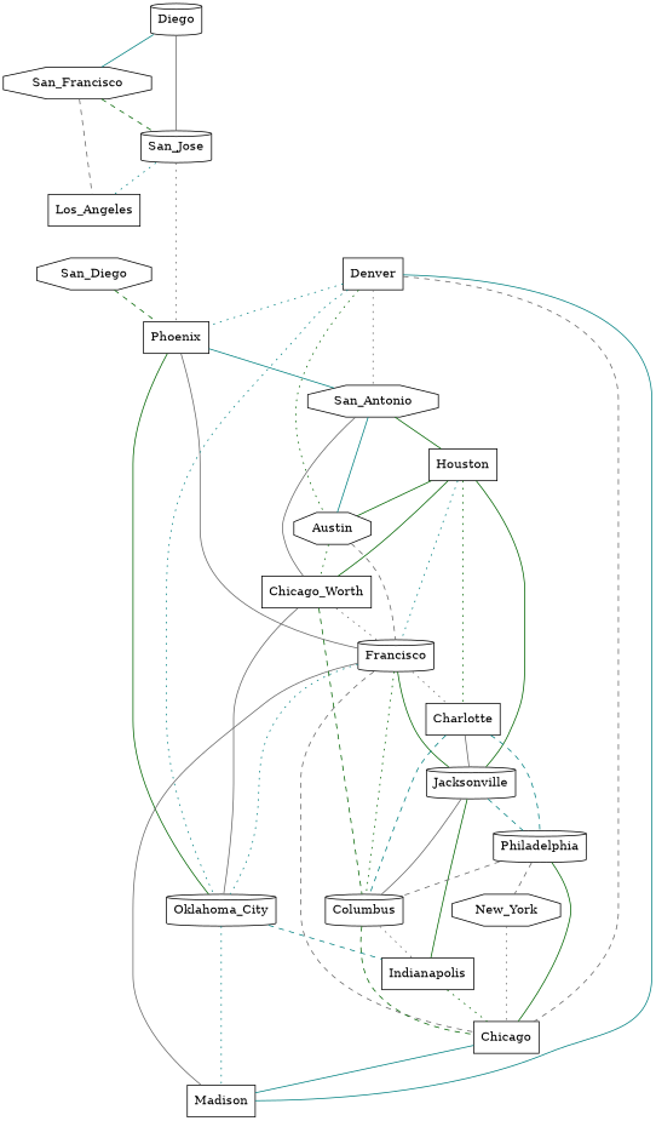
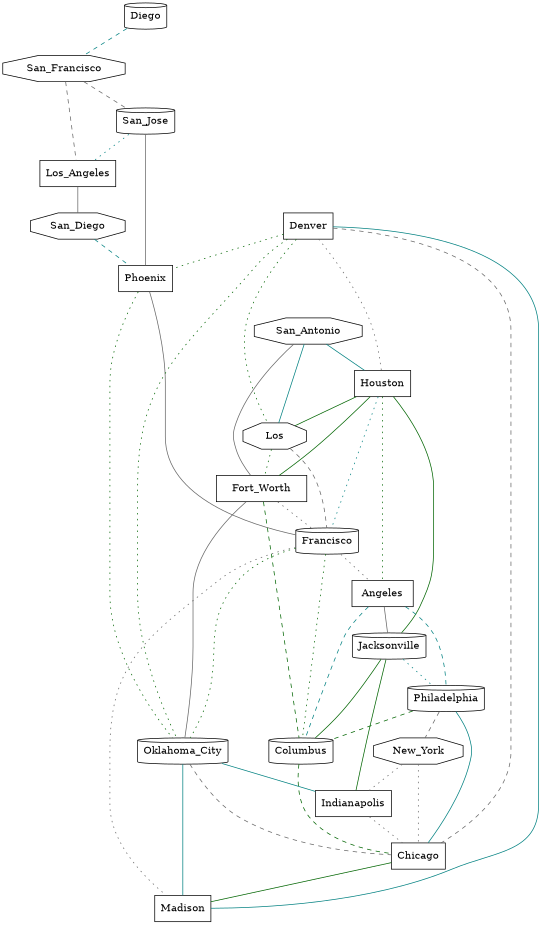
  graph {
    node [shape=box]
    edge [color=gray40 style=solid weight=336]
    n1 [label=Diego shape=cylinder]
    San_Francisco [shape=octagon]
    San_Jose [shape=cylinder]
    Los_Angeles
    Phoenix
    San_Diego [shape=octagon]
    Oklahoma_City [shape=cylinder]
    San_Antonio [shape=octagon]
    n9 [label=Francisco shape=cylinder]
    Denver
    Madison
    Chicago
-   Austin [shape=octagon]
+   Austin [shape=octagon label=Los]
    Indianapolis
-   Fort_Worth [label=Chicago_Worth]
+   Fort_Worth
    Houston
    Jacksonville [shape=cylinder]
-   Charlotte
+   Charlotte [label=Angeles]
    Columbus [shape=cylinder]
    Philadelphia [shape=cylinder]
    New_York [shape=octagon]
-   n1 -- San_Francisco [color=teal weight=752]
-   n1 -- San_Jose [weight=782]
-   San_Francisco -- San_Jose [color=darkgreen style=dashed weight=67]
+   n1 -- San_Francisco [color=teal style=dashed weight=752]
+   San_Francisco -- San_Jose [style=dashed weight=67]
    San_Francisco -- Los_Angeles [style=dashed weight=371]
    San_Jose -- Los_Angeles [color=teal style=dotted]
-   San_Jose -- Phoenix [style=dotted weight=691]
-   Phoenix -- Oklahoma_City [color=darkgreen weight=871]
-   Phoenix -- San_Antonio [color=teal weight=852]
+   San_Jose -- Phoenix [weight=691]
+   Los_Angeles -- San_Diego [weight=137]
+   Phoenix -- Oklahoma_City [color=darkgreen style=dotted weight=871]
    Phoenix -- n9 [weight=924]
-   San_Diego -- Phoenix [color=darkgreen style=dashed weight=332]
-   Oklahoma_City -- Madison [color=teal style=dotted weight=762]
-   n9 -- Chicago [style=dashed weight=759]
-   Oklahoma_City -- Indianapolis [color=teal style=dashed weight=667]
+   San_Diego -- Phoenix [color=teal style=dashed weight=332]
+   Oklahoma_City -- Madison [color=teal weight=762]
+   Oklahoma_City -- Chicago [style=dashed weight=759]
+   Oklahoma_City -- Indianapolis [color=teal weight=667]
    San_Antonio -- Austin [color=teal weight=74]
    San_Antonio -- Fort_Worth [weight=139]
-   San_Antonio -- Houston [color=darkgreen weight=177]
-   n9 -- Oklahoma_City [color=teal style=dotted weight=192]
-   n9 -- Madison [weight=903]
-   n9 -- Jacksonville [color=darkgreen weight=883]
+   San_Antonio -- Houston [color=teal weight=177]
+   n9 -- Oklahoma_City [color=darkgreen style=dotted weight=192]
+   n9 -- Madison [style=dotted weight=903]
    n9 -- Charlotte [style=dotted weight=907]
    n9 -- Columbus [color=darkgreen style=dotted weight=918]
-   Denver -- Phoenix [color=teal style=dotted weight=800]
-   Denver -- Oklahoma_City [color=teal style=dotted weight=597]
-   Denver -- San_Antonio [style=dotted weight=842]
+   Denver -- Phoenix [color=darkgreen style=dotted weight=800]
+   Denver -- Oklahoma_City [color=darkgreen style=dotted weight=597]
+   Denver -- Houston [style=dotted weight=842]
    Denver -- Madison [color=teal weight=858]
    Denver -- Chicago [style=dashed weight=886]
    Denver -- Austin [color=darkgreen style=dotted weight=848]
-   Chicago -- Madison [color=teal weight=141]
+   Chicago -- Madison [color=darkgreen weight=141]
    Austin -- n9 [style=dashed weight=175]
    Austin -- Fort_Worth [color=darkgreen style=dotted weight=169]
-   Indianapolis -- Chicago [color=darkgreen style=dotted weight=178]
+   Indianapolis -- Chicago [style=dotted weight=178]
    Fort_Worth -- Oklahoma_City [weight=181]
    Fort_Worth -- n9 [style=dotted weight=34]
    Fort_Worth -- Columbus [color=darkgreen style=dashed weight=518]
    Houston -- n9 [color=teal style=dotted weight=245]
    Houston -- Austin [color=darkgreen weight=153]
    Houston -- Fort_Worth [color=darkgreen weight=231]
    Houston -- Jacksonville [color=darkgreen weight=761]
    Houston -- Charlotte [color=darkgreen style=dotted weight=914]
    Jacksonville -- Indianapolis [color=darkgreen weight=552]
-   Jacksonville -- Columbus [weight=729]
-   Jacksonville -- Philadelphia [color=teal style=dashed weight=744]
+   Jacksonville -- Columbus [color=darkgreen weight=729]
+   Jacksonville -- Philadelphia [color=teal style=dotted weight=744]
    Charlotte -- Jacksonville [weight=339]
    Charlotte -- Columbus [color=teal style=dashed weight=414]
    Charlotte -- Philadelphia [color=teal style=dashed weight=492]
    Columbus -- Chicago [color=darkgreen style=dashed]
-   Columbus -- Indianapolis [style=dotted weight=168]
-   Philadelphia -- Chicago [color=darkgreen weight=735]
-   Philadelphia -- Columbus [style=dashed weight=581]
+   New_York -- Indianapolis [style=dotted weight=168]
+   Philadelphia -- Chicago [color=teal weight=735]
+   Philadelphia -- Columbus [color=darkgreen style=dashed weight=581]
    Philadelphia -- New_York [style=dashed weight=102]
    New_York -- Chicago [style=dotted weight=751]
  }
